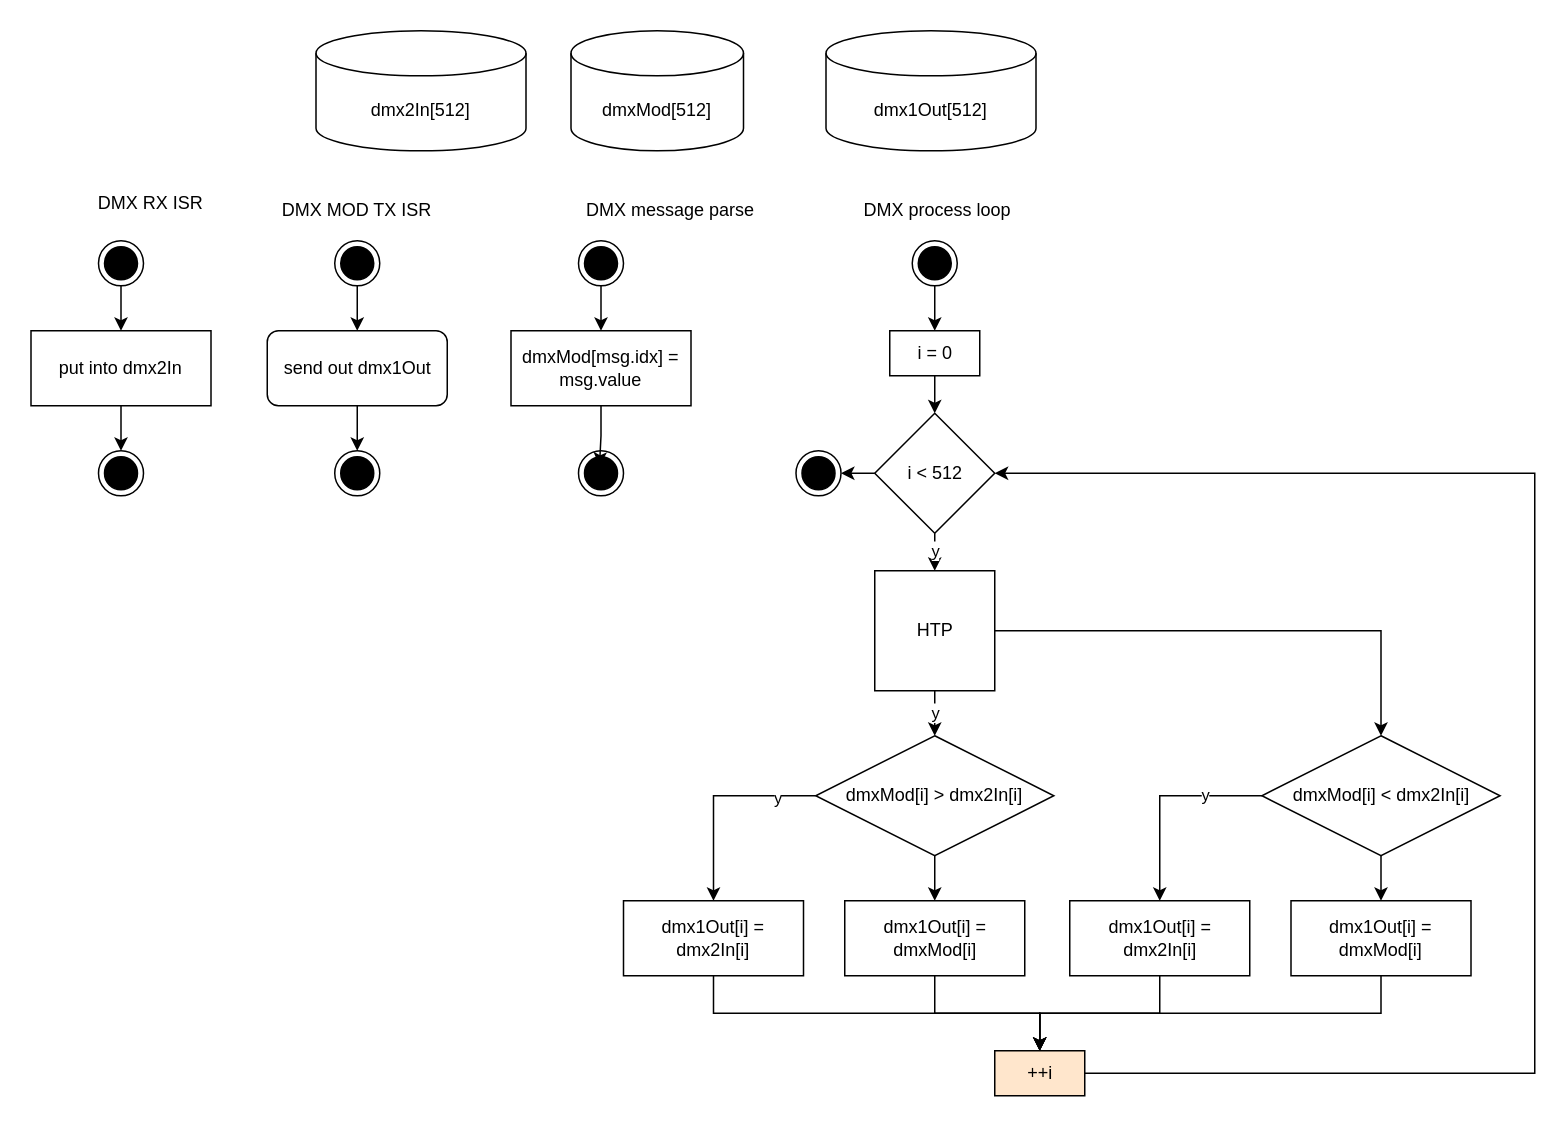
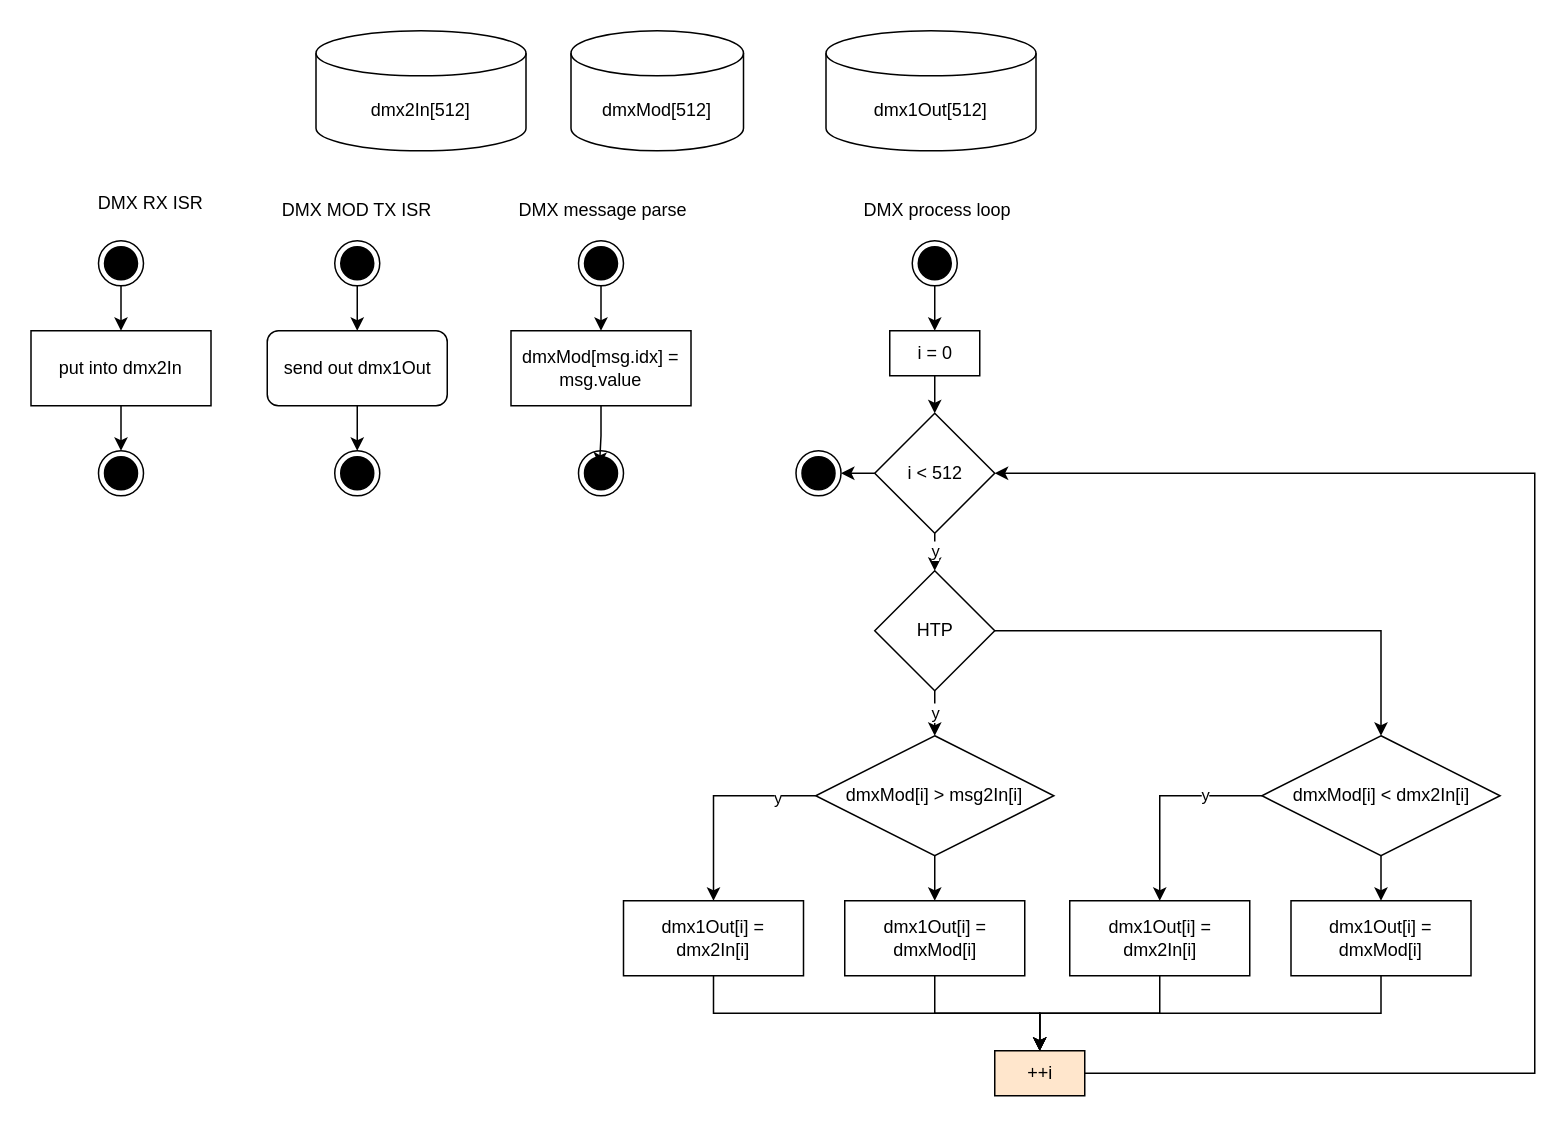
  <mxCell id="0" />
  <mxCell id="1" parent="0" />
  <mxCell id="2" value="dmx1Out[512]" style="shape=cylinder3;whiteSpace=wrap;html=1;boundedLbl=1;backgroundOutline=1;size=15;" vertex="1" parent="1"><mxGeometry x="550" y="20" width="140" height="80" as="geometry" /></mxCell>
  <mxCell id="3" value="dmx2In[512]" style="shape=cylinder3;whiteSpace=wrap;html=1;boundedLbl=1;backgroundOutline=1;size=15;" vertex="1" parent="1"><mxGeometry x="210" y="20" width="140" height="80" as="geometry" /></mxCell>
  <mxCell id="4" value="dmxMod[512]" style="shape=cylinder3;whiteSpace=wrap;html=1;boundedLbl=1;backgroundOutline=1;size=15;" vertex="1" parent="1"><mxGeometry x="380" y="20" width="115" height="80" as="geometry" /></mxCell>
  <mxCell id="5" style="edgeStyle=orthogonalEdgeStyle;rounded=0;orthogonalLoop=1;jettySize=auto;html=1;exitX=0.5;exitY=1;exitDx=0;exitDy=0;entryX=0.5;entryY=0;entryDx=0;entryDy=0;" edge="1" parent="1" source="6" target="8"><mxGeometry relative="1" as="geometry" /></mxCell>
  <mxCell id="6" value="" style="ellipse;html=1;shape=endState;fillColor=#000000;" vertex="1" parent="1"><mxGeometry x="65" y="160" width="30" height="30" as="geometry" /></mxCell>
  <mxCell id="7" style="edgeStyle=orthogonalEdgeStyle;rounded=0;orthogonalLoop=1;jettySize=auto;html=1;exitX=0.5;exitY=1;exitDx=0;exitDy=0;entryX=0.5;entryY=0;entryDx=0;entryDy=0;" edge="1" parent="1" source="8" target="9"><mxGeometry relative="1" as="geometry" /></mxCell>
  <mxCell id="8" value="put into dmx2In" style="rounded=0;whiteSpace=wrap;html=1;strokeColor=#000000;" vertex="1" parent="1"><mxGeometry x="20" y="220" width="120" height="50" as="geometry" /></mxCell>
  <mxCell id="9" value="" style="ellipse;html=1;shape=endState;fillColor=#000000;" vertex="1" parent="1"><mxGeometry x="65" y="300" width="30" height="30" as="geometry" /></mxCell>
  <mxCell id="10" value="DMX RX ISR" style="text;html=1;strokeColor=none;fillColor=none;align=center;verticalAlign=middle;whiteSpace=wrap;rounded=0;" vertex="1" parent="1"><mxGeometry x="60" y="125" width="80" height="20" as="geometry" /></mxCell>
  <mxCell id="11" value="DMX MOD TX ISR" style="text;html=1;strokeColor=none;fillColor=none;align=center;verticalAlign=middle;whiteSpace=wrap;rounded=0;" vertex="1" parent="1"><mxGeometry x="185" y="130" width="105" height="20" as="geometry" /></mxCell>
  <mxCell id="12" style="edgeStyle=orthogonalEdgeStyle;rounded=0;orthogonalLoop=1;jettySize=auto;html=1;exitX=0.5;exitY=1;exitDx=0;exitDy=0;entryX=0.5;entryY=0;entryDx=0;entryDy=0;" edge="1" parent="1" source="13" target="15"><mxGeometry relative="1" as="geometry" /></mxCell>
  <mxCell id="13" value="" style="ellipse;html=1;shape=endState;fillColor=#000000;" vertex="1" parent="1"><mxGeometry x="222.5" y="160" width="30" height="30" as="geometry" /></mxCell>
  <mxCell id="14" style="edgeStyle=orthogonalEdgeStyle;rounded=0;orthogonalLoop=1;jettySize=auto;html=1;exitX=0.5;exitY=1;exitDx=0;exitDy=0;entryX=0.5;entryY=0;entryDx=0;entryDy=0;" edge="1" parent="1" source="15" target="16"><mxGeometry relative="1" as="geometry" /></mxCell>
  <mxCell id="15" value="send out dmx1Out" style="whiteSpace=wrap;html=1;strokeColor=#000000;rounded=1;" vertex="1" parent="1"><mxGeometry x="177.5" y="220" width="120" height="50" as="geometry" /></mxCell>
  <mxCell id="16" value="" style="ellipse;html=1;shape=endState;fillColor=#000000;" vertex="1" parent="1"><mxGeometry x="222.5" y="300" width="30" height="30" as="geometry" /></mxCell>
  <mxCell id="17" style="edgeStyle=orthogonalEdgeStyle;rounded=0;orthogonalLoop=1;jettySize=auto;html=1;exitX=0.5;exitY=1;exitDx=0;exitDy=0;entryX=0.5;entryY=0;entryDx=0;entryDy=0;" edge="1" parent="1" source="18" target="20"><mxGeometry relative="1" as="geometry" /></mxCell>
  <mxCell id="18" value="" style="ellipse;html=1;shape=endState;fillColor=#000000;" vertex="1" parent="1"><mxGeometry x="385" y="160" width="30" height="30" as="geometry" /></mxCell>
  <mxCell id="19" style="edgeStyle=orthogonalEdgeStyle;rounded=0;orthogonalLoop=1;jettySize=auto;html=1;exitX=0.5;exitY=1;exitDx=0;exitDy=0;" edge="1" parent="1" source="20"><mxGeometry relative="1" as="geometry"><mxPoint x="399" y="310" as="targetPoint" /></mxGeometry></mxCell>
  <mxCell id="20" value="dmxMod[msg.idx] = msg.value" style="rounded=0;whiteSpace=wrap;html=1;strokeColor=#000000;" vertex="1" parent="1"><mxGeometry x="340" y="220" width="120" height="50" as="geometry" /></mxCell>
  <mxCell id="21" value="" style="ellipse;html=1;shape=endState;fillColor=#000000;" vertex="1" parent="1"><mxGeometry x="385" y="300" width="30" height="30" as="geometry" /></mxCell>
- <mxCell id="22" value="DMX message parse" style="text;html=1;strokeColor=none;fillColor=none;align=center;verticalAlign=middle;whiteSpace=wrap;rounded=0;" vertex="1" parent="1"><mxGeometry x="385" y="130" width="122.5" height="20" as="geometry" /></mxCell>
+ <mxCell id="22" value="DMX message parse" style="text;html=1;strokeColor=none;fillColor=none;align=center;verticalAlign=middle;whiteSpace=wrap;rounded=0;" vertex="1" parent="1"><mxGeometry x="340" y="130" width="122.5" height="20" as="geometry" /></mxCell>
  <mxCell id="23" style="edgeStyle=orthogonalEdgeStyle;rounded=0;orthogonalLoop=1;jettySize=auto;html=1;exitX=0.5;exitY=1;exitDx=0;exitDy=0;entryX=0.5;entryY=0;entryDx=0;entryDy=0;" edge="1" parent="1" source="24"><mxGeometry relative="1" as="geometry"><mxPoint x="622.5" y="220" as="targetPoint" /></mxGeometry></mxCell>
  <mxCell id="24" value="" style="ellipse;html=1;shape=endState;fillColor=#000000;" vertex="1" parent="1"><mxGeometry x="607.5" y="160" width="30" height="30" as="geometry" /></mxCell>
  <mxCell id="25" value="DMX process loop" style="text;html=1;strokeColor=none;fillColor=none;align=center;verticalAlign=middle;whiteSpace=wrap;rounded=0;" vertex="1" parent="1"><mxGeometry x="562.5" y="130" width="122.5" height="20" as="geometry" /></mxCell>
  <mxCell id="26" value="y" style="edgeStyle=orthogonalEdgeStyle;rounded=0;orthogonalLoop=1;jettySize=auto;html=1;exitX=0.5;exitY=1;exitDx=0;exitDy=0;" edge="1" parent="1" source="28" target="33"><mxGeometry relative="1" as="geometry" /></mxCell>
  <mxCell id="27" style="edgeStyle=orthogonalEdgeStyle;rounded=0;orthogonalLoop=1;jettySize=auto;html=1;exitX=0;exitY=0.5;exitDx=0;exitDy=0;entryX=1;entryY=0.5;entryDx=0;entryDy=0;" edge="1" parent="1" source="28" target="51"><mxGeometry relative="1" as="geometry" /></mxCell>
  <mxCell id="28" value="i &amp;lt; 512" style="rhombus;whiteSpace=wrap;html=1;strokeColor=#000000;" vertex="1" parent="1"><mxGeometry x="582.5" y="275" width="80" height="80" as="geometry" /></mxCell>
  <mxCell id="29" style="edgeStyle=orthogonalEdgeStyle;rounded=0;orthogonalLoop=1;jettySize=auto;html=1;entryX=0.5;entryY=0;entryDx=0;entryDy=0;" edge="1" parent="1" source="30" target="28"><mxGeometry relative="1" as="geometry" /></mxCell>
  <mxCell id="30" value="i = 0" style="rounded=0;whiteSpace=wrap;html=1;strokeColor=#000000;" vertex="1" parent="1"><mxGeometry x="592.5" y="220" width="60" height="30" as="geometry" /></mxCell>
  <mxCell id="31" value="y" style="edgeStyle=orthogonalEdgeStyle;rounded=0;orthogonalLoop=1;jettySize=auto;html=1;exitX=0.5;exitY=1;exitDx=0;exitDy=0;entryX=0.5;entryY=0;entryDx=0;entryDy=0;" edge="1" parent="1" source="33" target="37"><mxGeometry relative="1" as="geometry" /></mxCell>
  <mxCell id="32" style="edgeStyle=orthogonalEdgeStyle;rounded=0;orthogonalLoop=1;jettySize=auto;html=1;exitX=1;exitY=0.5;exitDx=0;exitDy=0;" edge="1" parent="1" source="33" target="44"><mxGeometry relative="1" as="geometry" /></mxCell>
- <mxCell id="33" value="HTP" style="whiteSpace=wrap;html=1;strokeColor=#000000;rounded=0;" vertex="1" parent="1"><mxGeometry x="582.5" y="380" width="80" height="80" as="geometry" /></mxCell>
+ <mxCell id="33" value="HTP" style="rhombus;whiteSpace=wrap;html=1;strokeColor=#000000;" vertex="1" parent="1"><mxGeometry x="582.5" y="380" width="80" height="80" as="geometry" /></mxCell>
  <mxCell id="34" style="edgeStyle=orthogonalEdgeStyle;rounded=0;orthogonalLoop=1;jettySize=auto;html=1;exitX=0.5;exitY=1;exitDx=0;exitDy=0;entryX=0.5;entryY=0;entryDx=0;entryDy=0;" edge="1" parent="1" source="37" target="39"><mxGeometry relative="1" as="geometry" /></mxCell>
  <mxCell id="35" style="edgeStyle=orthogonalEdgeStyle;rounded=0;orthogonalLoop=1;jettySize=auto;html=1;exitX=0;exitY=0.5;exitDx=0;exitDy=0;entryX=0.5;entryY=0;entryDx=0;entryDy=0;" edge="1" parent="1" source="37" target="41"><mxGeometry relative="1" as="geometry" /></mxCell>
  <mxCell id="36" value="y" style="edgeLabel;html=1;align=center;verticalAlign=middle;resizable=0;points=[];" vertex="1" connectable="0" parent="35"><mxGeometry x="-0.626" y="1" relative="1" as="geometry"><mxPoint as="offset" /></mxGeometry></mxCell>
- <mxCell id="37" value="dmxMod[i] &amp;gt; dmx2In[i]" style="rhombus;whiteSpace=wrap;html=1;strokeColor=#000000;" vertex="1" parent="1"><mxGeometry x="543.13" y="490" width="158.75" height="80" as="geometry" /></mxCell>
+ <mxCell id="37" value="dmxMod[i] &amp;gt; msg2In[i]" style="rhombus;whiteSpace=wrap;html=1;strokeColor=#000000;" vertex="1" parent="1"><mxGeometry x="543.13" y="490" width="158.75" height="80" as="geometry" /></mxCell>
  <mxCell id="38" style="edgeStyle=orthogonalEdgeStyle;rounded=0;orthogonalLoop=1;jettySize=auto;html=1;exitX=0.5;exitY=1;exitDx=0;exitDy=0;entryX=0.5;entryY=0;entryDx=0;entryDy=0;" edge="1" parent="1" source="39" target="50"><mxGeometry relative="1" as="geometry" /></mxCell>
  <mxCell id="39" value="dmx1Out[i] = dmxMod[i]" style="rounded=0;whiteSpace=wrap;html=1;strokeColor=#000000;" vertex="1" parent="1"><mxGeometry x="562.5" y="600" width="120" height="50" as="geometry" /></mxCell>
  <mxCell id="40" style="edgeStyle=orthogonalEdgeStyle;rounded=0;orthogonalLoop=1;jettySize=auto;html=1;exitX=0.5;exitY=1;exitDx=0;exitDy=0;" edge="1" parent="1" source="41" target="50"><mxGeometry relative="1" as="geometry" /></mxCell>
  <mxCell id="41" value="dmx1Out[i] = dmx2In[i]" style="rounded=0;whiteSpace=wrap;html=1;strokeColor=#000000;" vertex="1" parent="1"><mxGeometry x="415" y="600" width="120" height="50" as="geometry" /></mxCell>
  <mxCell id="42" style="edgeStyle=orthogonalEdgeStyle;rounded=0;orthogonalLoop=1;jettySize=auto;html=1;exitX=0.5;exitY=1;exitDx=0;exitDy=0;entryX=0.5;entryY=0;entryDx=0;entryDy=0;" edge="1" parent="1" source="44" target="46"><mxGeometry relative="1" as="geometry" /></mxCell>
  <mxCell id="43" value="y" style="edgeStyle=orthogonalEdgeStyle;rounded=0;orthogonalLoop=1;jettySize=auto;html=1;exitX=0;exitY=0.5;exitDx=0;exitDy=0;entryX=0.5;entryY=0;entryDx=0;entryDy=0;" edge="1" parent="1" source="44" target="48"><mxGeometry x="-0.448" relative="1" as="geometry"><mxPoint as="offset" /></mxGeometry></mxCell>
  <mxCell id="44" value="dmxMod[i] &amp;lt; dmx2In[i]" style="rhombus;whiteSpace=wrap;html=1;strokeColor=#000000;" vertex="1" parent="1"><mxGeometry x="840.63" y="490" width="158.75" height="80" as="geometry" /></mxCell>
  <mxCell id="45" style="edgeStyle=orthogonalEdgeStyle;rounded=0;orthogonalLoop=1;jettySize=auto;html=1;exitX=0.5;exitY=1;exitDx=0;exitDy=0;entryX=0.5;entryY=0;entryDx=0;entryDy=0;" edge="1" parent="1" source="46" target="50"><mxGeometry relative="1" as="geometry" /></mxCell>
  <mxCell id="46" value="dmx1Out[i] = dmxMod[i]" style="rounded=0;whiteSpace=wrap;html=1;strokeColor=#000000;" vertex="1" parent="1"><mxGeometry x="860" y="600" width="120" height="50" as="geometry" /></mxCell>
  <mxCell id="47" style="edgeStyle=orthogonalEdgeStyle;rounded=0;orthogonalLoop=1;jettySize=auto;html=1;" edge="1" parent="1" source="48" target="50"><mxGeometry relative="1" as="geometry" /></mxCell>
  <mxCell id="48" value="dmx1Out[i] = dmx2In[i]" style="rounded=0;whiteSpace=wrap;html=1;strokeColor=#000000;" vertex="1" parent="1"><mxGeometry x="712.5" y="600" width="120" height="50" as="geometry" /></mxCell>
  <mxCell id="49" style="edgeStyle=orthogonalEdgeStyle;rounded=0;orthogonalLoop=1;jettySize=auto;html=1;exitX=1;exitY=0.5;exitDx=0;exitDy=0;entryX=1;entryY=0.5;entryDx=0;entryDy=0;" edge="1" parent="1" source="50" target="28"><mxGeometry relative="1" as="geometry"><Array as="points"><mxPoint x="1022.5" y="715" /><mxPoint x="1022.5" y="315" /></Array></mxGeometry></mxCell>
  <mxCell id="50" value="++i" style="rounded=0;whiteSpace=wrap;html=1;strokeColor=#000000;fillColor=#ffe6cc;" vertex="1" parent="1"><mxGeometry x="662.5" y="700" width="60" height="30" as="geometry" /></mxCell>
  <mxCell id="51" value="" style="ellipse;html=1;shape=endState;fillColor=#000000;" vertex="1" parent="1"><mxGeometry x="530" y="300" width="30" height="30" as="geometry" /></mxCell>
